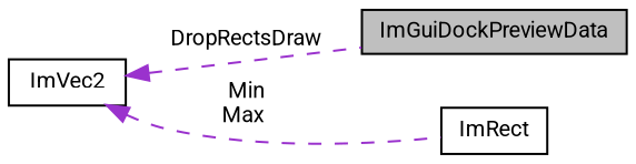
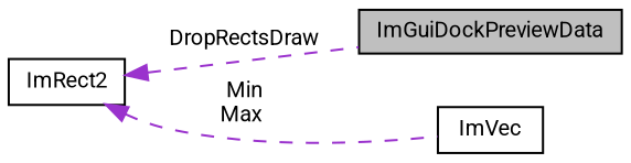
  digraph {
    fontname=Roboto
    rankdir=LR
    node [color=black fillcolor=white fontname=Roboto fontsize=10 shape=record style=filled]
    edge [color=darkorchid3 dir=back fontname=Roboto fontsize=10 labelfontname=Helvetica labelfontsize=10 style=dashed]
    n1 [fillcolor=grey75 fontcolor=black height=0.2 label=ImGuiDockPreviewData width=0.4]
-   n2 [height=0.2 label=ImRect width=0.4]
-   n3 [height=0.2 label=ImVec2 width=0.4]
+   n2 [height=0.2 label=ImVec width=0.4]
+   n3 [height=0.2 label=ImRect2 width=0.4]
    n3 -> n1 [label=" DropRectsDraw"]
    n3 -> n2 [label=" Min\nMax"]
  }
